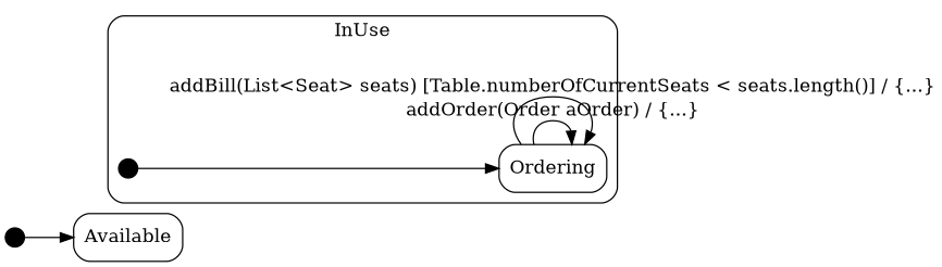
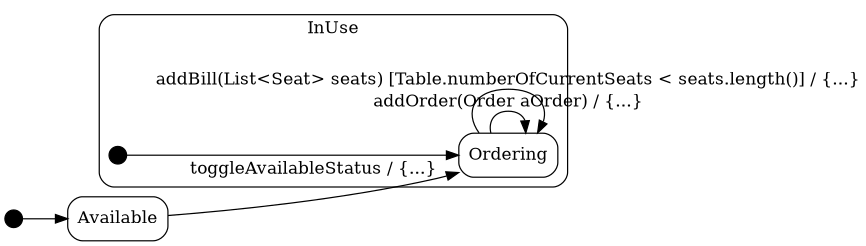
  digraph {
    compound=true
    rankdir=LR
    node [fillcolor=black shape=point style=rounded]
    start_Table_InUse [width=0.2]
    n2 [label=Ordering shape=rectangle width=1]
    start_Table_status [width=0.2 style=""]
    n4 [label=Available shape=rectangle width=1]
    subgraph cluster_1 {
      label=InUse
      style=rounded
      start_Table_InUse
      n2
    }
    start_Table_InUse -> n2
    n2 -> n2 [label="addOrder(Order aOrder) / {...}"]
    n2 -> n2 [label="addBill(List<Seat> seats) [Table.numberOfCurrentSeats < seats.length()] / {...}"]
    start_Table_status -> n4
+   n4 -> n2 [label="toggleAvailableStatus / {...}"]
  }
